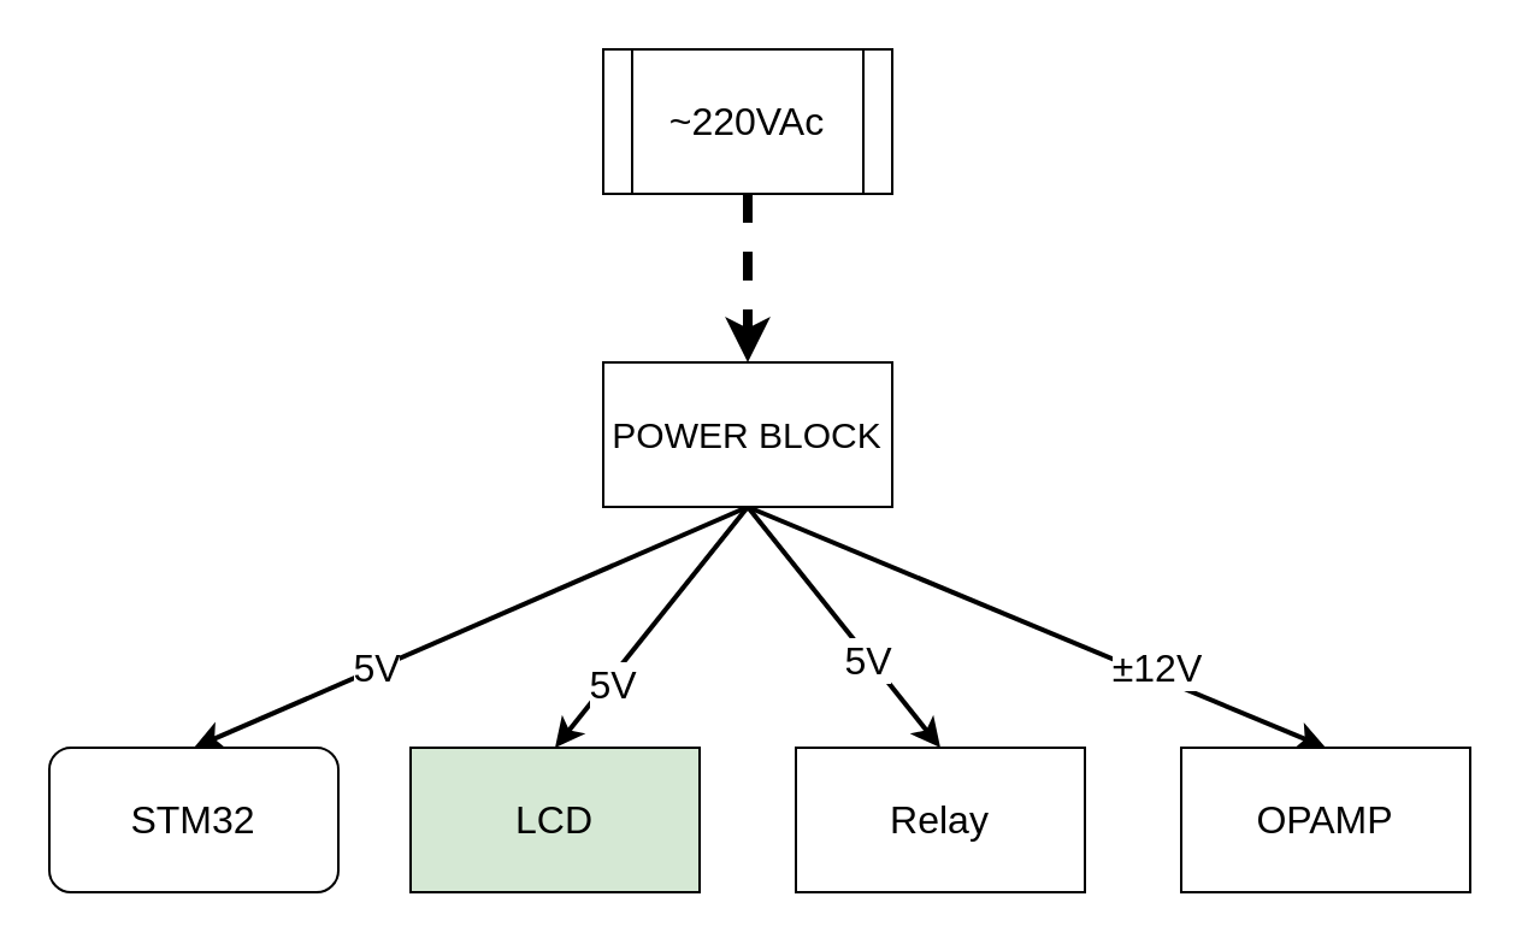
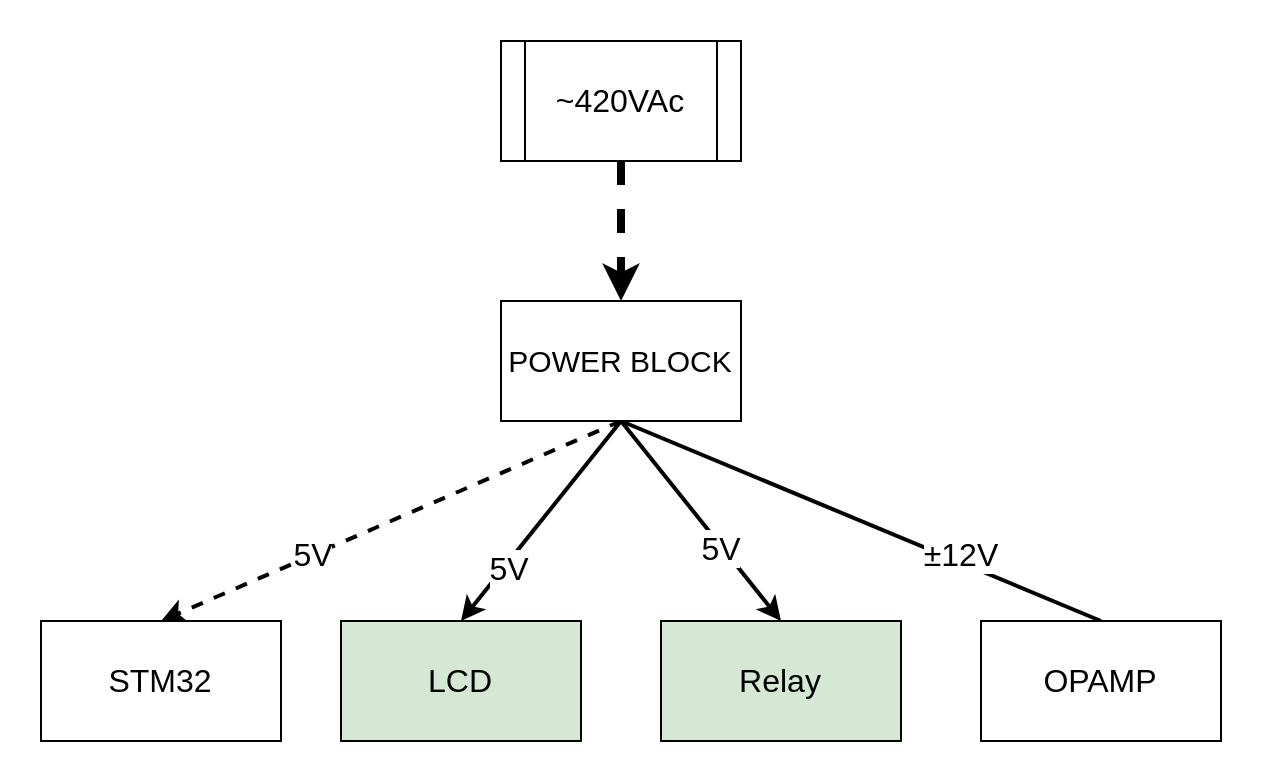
  <mxCell id="0" />
  <mxCell id="1" parent="0" />
  <mxCell id="2" style="edgeStyle=none;html=1;exitX=0.5;exitY=1;exitDx=0;exitDy=0;entryX=0.5;entryY=0;entryDx=0;entryDy=0;fontSize=16;strokeWidth=4;rounded=0;dashed=1;" edge="1" parent="1" source="3" target="12"><mxGeometry relative="1" as="geometry" /></mxCell>
- <mxCell id="3" value="&lt;font style=&quot;font-size: 16px;&quot;&gt;~220VAc&lt;/font&gt;" style="shape=process;whiteSpace=wrap;html=1;backgroundOutline=1;rounded=0;" vertex="1" parent="1"><mxGeometry x="250" y="20" width="120" height="60" as="geometry" /></mxCell>
- <mxCell id="4" style="edgeStyle=none;html=1;exitX=0.5;exitY=1;exitDx=0;exitDy=0;entryX=0.5;entryY=0;entryDx=0;entryDy=0;strokeWidth=2;fontSize=16;rounded=0;" edge="1" parent="1" source="12" target="13"><mxGeometry relative="1" as="geometry" /></mxCell>
+ <mxCell id="3" value="&lt;font style=&quot;font-size: 16px;&quot;&gt;~420VAc&lt;/font&gt;" style="shape=process;whiteSpace=wrap;html=1;backgroundOutline=1;rounded=0;" vertex="1" parent="1"><mxGeometry x="250" y="20" width="120" height="60" as="geometry" /></mxCell>
+ <mxCell id="4" style="edgeStyle=none;html=1;exitX=0.5;exitY=1;exitDx=0;exitDy=0;entryX=0.5;entryY=0;entryDx=0;entryDy=0;strokeWidth=2;fontSize=16;rounded=0;dashed=1;" edge="1" parent="1" source="12" target="13"><mxGeometry relative="1" as="geometry" /></mxCell>
  <mxCell id="5" value="5V" style="edgeLabel;html=1;align=center;verticalAlign=middle;resizable=0;points=[];fontSize=16;rounded=0;" vertex="1" connectable="0" parent="4"><mxGeometry x="0.339" relative="1" as="geometry"><mxPoint as="offset" /></mxGeometry></mxCell>
  <mxCell id="6" style="edgeStyle=none;html=1;exitX=0.5;exitY=1;exitDx=0;exitDy=0;entryX=0.5;entryY=0;entryDx=0;entryDy=0;strokeWidth=2;fontSize=16;rounded=0;" edge="1" parent="1" source="12" target="14"><mxGeometry relative="1" as="geometry" /></mxCell>
  <mxCell id="7" value="5V" style="edgeLabel;html=1;align=center;verticalAlign=middle;resizable=0;points=[];fontSize=16;rounded=0;" vertex="1" connectable="0" parent="6"><mxGeometry x="0.459" y="2" relative="1" as="geometry"><mxPoint as="offset" /></mxGeometry></mxCell>
  <mxCell id="8" style="edgeStyle=none;html=1;exitX=0.5;exitY=1;exitDx=0;exitDy=0;entryX=0.5;entryY=0;entryDx=0;entryDy=0;strokeWidth=2;fontSize=16;rounded=0;" edge="1" parent="1" source="12" target="15"><mxGeometry relative="1" as="geometry" /></mxCell>
  <mxCell id="9" value="5V" style="edgeLabel;html=1;align=center;verticalAlign=middle;resizable=0;points=[];fontSize=16;rounded=0;" vertex="1" connectable="0" parent="8"><mxGeometry x="0.268" y="-1" relative="1" as="geometry"><mxPoint as="offset" /></mxGeometry></mxCell>
- <mxCell id="10" style="edgeStyle=none;html=1;exitX=0.5;exitY=1;exitDx=0;exitDy=0;entryX=0.5;entryY=0;entryDx=0;entryDy=0;strokeWidth=2;fontSize=16;rounded=0;" edge="1" parent="1" source="12" target="16"><mxGeometry relative="1" as="geometry" /></mxCell>
+ <mxCell id="10" style="edgeStyle=none;html=1;exitX=0.5;exitY=1;exitDx=0;exitDy=0;entryX=0.5;entryY=0;entryDx=0;entryDy=0;strokeWidth=2;fontSize=16;rounded=0;endArrow=none;" edge="1" parent="1" source="12" target="16"><mxGeometry relative="1" as="geometry" /></mxCell>
  <mxCell id="11" value="±12V" style="edgeLabel;html=1;align=center;verticalAlign=middle;resizable=0;points=[];fontSize=16;rounded=0;" vertex="1" connectable="0" parent="10"><mxGeometry x="0.402" y="4" relative="1" as="geometry"><mxPoint as="offset" /></mxGeometry></mxCell>
  <mxCell id="12" value="&lt;font style=&quot;font-size: 15px;&quot;&gt;POWER BLOCK&lt;/font&gt;" style="whiteSpace=wrap;html=1;rounded=0;" vertex="1" parent="1"><mxGeometry x="250" y="150" width="120" height="60" as="geometry" /></mxCell>
- <mxCell id="13" value="STM32" style="whiteSpace=wrap;html=1;fontSize=16;rounded=1;" vertex="1" parent="1"><mxGeometry x="20" y="310" width="120" height="60" as="geometry" /></mxCell>
+ <mxCell id="13" value="STM32" style="rounded=0;whiteSpace=wrap;html=1;fontSize=16;" vertex="1" parent="1"><mxGeometry x="20" y="310" width="120" height="60" as="geometry" /></mxCell>
  <mxCell id="14" value="LCD" style="rounded=0;whiteSpace=wrap;html=1;fontSize=16;fillColor=#d5e8d4;" vertex="1" parent="1"><mxGeometry x="170" y="310" width="120" height="60" as="geometry" /></mxCell>
- <mxCell id="15" value="Relay" style="rounded=0;whiteSpace=wrap;html=1;fontSize=16;" vertex="1" parent="1"><mxGeometry x="330" y="310" width="120" height="60" as="geometry" /></mxCell>
+ <mxCell id="15" value="Relay" style="rounded=0;whiteSpace=wrap;html=1;fontSize=16;fillColor=#d5e8d4;" vertex="1" parent="1"><mxGeometry x="330" y="310" width="120" height="60" as="geometry" /></mxCell>
  <mxCell id="16" value="OPAMP" style="rounded=0;whiteSpace=wrap;html=1;fontSize=16;" vertex="1" parent="1"><mxGeometry x="490" y="310" width="120" height="60" as="geometry" /></mxCell>
